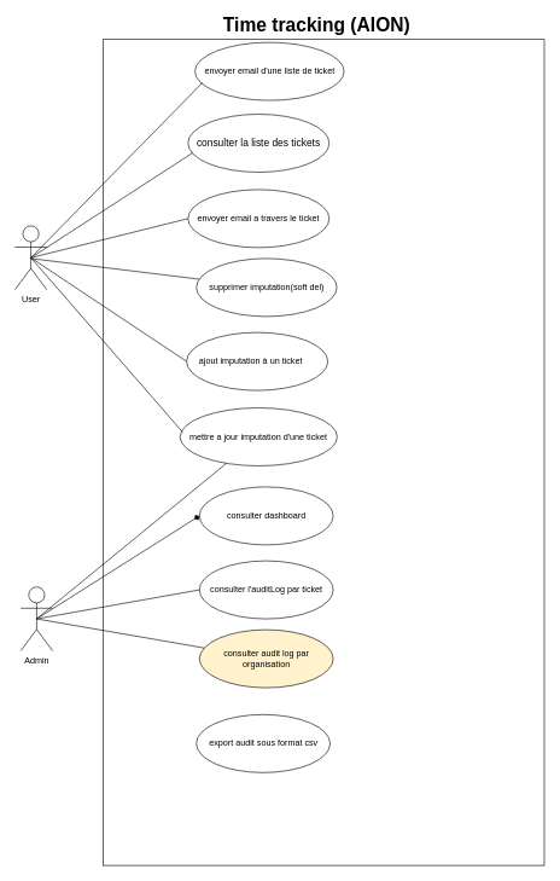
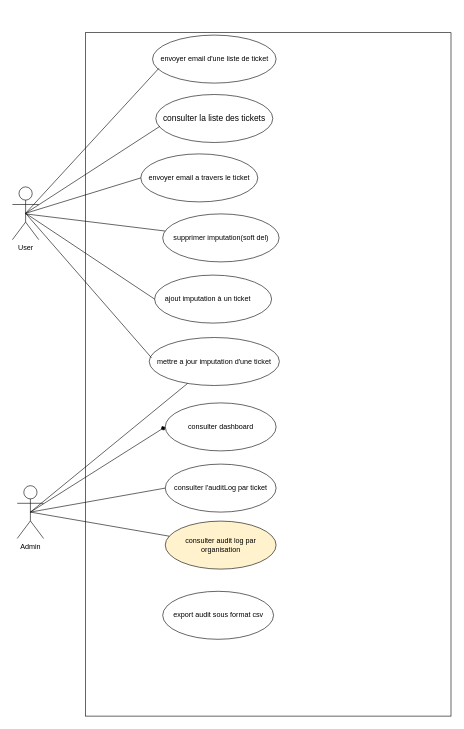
  <mxCell id="0" />
  <mxCell id="1" parent="0" />
  <mxCell id="2" value="User" style="shape=umlActor;verticalLabelPosition=bottom;verticalAlign=top;html=1;outlineConnect=0;" vertex="1" parent="1"><mxGeometry x="20" y="311" width="44" height="88" as="geometry" /></mxCell>
  <mxCell id="3" value="Admin" style="shape=umlActor;verticalLabelPosition=bottom;verticalAlign=top;html=1;outlineConnect=0;" vertex="1" parent="1"><mxGeometry x="28" y="809" width="44" height="88" as="geometry" /></mxCell>
  <mxCell id="4" value="" style="rounded=0;whiteSpace=wrap;html=1;" vertex="1" parent="1"><mxGeometry x="142" y="54" width="609" height="1139" as="geometry" /></mxCell>
  <mxCell id="5" value="&lt;font style=&quot;font-size: 14px;&quot;&gt;consulter la liste des tickets&lt;/font&gt;" style="ellipse;whiteSpace=wrap;html=1;" vertex="1" parent="1"><mxGeometry x="259" y="157" width="195" height="80" as="geometry" /></mxCell>
- <mxCell id="6" value="envoyer email a travers le ticket" style="ellipse;whiteSpace=wrap;html=1;" vertex="1" parent="1"><mxGeometry x="259" y="261" width="195" height="80" as="geometry" /></mxCell>
+ <mxCell id="6" value="envoyer email a travers le ticket" style="ellipse;whiteSpace=wrap;html=1;" vertex="1" parent="1"><mxGeometry x="234" y="256" width="195" height="80" as="geometry" /></mxCell>
  <mxCell id="7" value="ajout imputation à un ticket&lt;span style=&quot;white-space: pre;&quot;&gt;&#09;&lt;/span&gt;" style="ellipse;whiteSpace=wrap;html=1;" vertex="1" parent="1"><mxGeometry x="257" y="458" width="195" height="80" as="geometry" /></mxCell>
  <mxCell id="8" value="mettre a jour imputation d'une ticket" style="ellipse;whiteSpace=wrap;html=1;" vertex="1" parent="1"><mxGeometry x="248" y="562" width="217" height="80" as="geometry" /></mxCell>
  <mxCell id="9" value="supprimer imputation(soft del)" style="ellipse;whiteSpace=wrap;html=1;" vertex="1" parent="1"><mxGeometry x="270.5" y="356" width="194" height="80" as="geometry" /></mxCell>
- <mxCell id="10" value="envoyer email d'une liste de ticket" style="ellipse;whiteSpace=wrap;html=1;" vertex="1" parent="1"><mxGeometry x="268.5" y="58" width="206" height="80" as="geometry" /></mxCell>
+ <mxCell id="10" value="envoyer email d'une liste de ticket" style="ellipse;whiteSpace=wrap;html=1;" vertex="1" parent="1"><mxGeometry x="253.5" y="58" width="206" height="80" as="geometry" /></mxCell>
  <mxCell id="11" value="consulter dashboard" style="ellipse;whiteSpace=wrap;html=1;" vertex="1" parent="1"><mxGeometry x="274.75" y="671" width="184.75" height="80" as="geometry" /></mxCell>
  <mxCell id="12" value="consulter l'auditLog par ticket" style="ellipse;whiteSpace=wrap;html=1;" vertex="1" parent="1"><mxGeometry x="274.75" y="773" width="184.75" height="80" as="geometry" /></mxCell>
  <mxCell id="13" value="consulter audit log par organisation" style="ellipse;whiteSpace=wrap;html=1;fillColor=#fff2cc;" vertex="1" parent="1"><mxGeometry x="274.75" y="868" width="184.75" height="80" as="geometry" /></mxCell>
  <mxCell id="14" value="export audit sous format csv" style="ellipse;whiteSpace=wrap;html=1;" vertex="1" parent="1"><mxGeometry x="270.5" y="985" width="184.75" height="80" as="geometry" /></mxCell>
- <mxCell id="15" value="&lt;b&gt;&lt;font style=&quot;font-size: 26px;&quot;&gt;Time tracking (AION)&lt;/font&gt;&lt;/b&gt;" style="text;html=1;strokeColor=none;fillColor=none;align=center;verticalAlign=middle;whiteSpace=wrap;rounded=0;" vertex="1" parent="1"><mxGeometry x="270.5" y="20" width="332" height="30" as="geometry" /></mxCell>
  <mxCell id="16" value="" style="endArrow=none;html=1;rounded=0;exitX=0.5;exitY=0.5;exitDx=0;exitDy=0;exitPerimeter=0;entryX=0.051;entryY=0.693;entryDx=0;entryDy=0;entryPerimeter=0;" edge="1" parent="1" source="2" target="10"><mxGeometry width="50" height="50" relative="1" as="geometry"><mxPoint x="369" y="306" as="sourcePoint" /><mxPoint x="419" y="256" as="targetPoint" /></mxGeometry></mxCell>
  <mxCell id="17" value="" style="endArrow=none;html=1;rounded=0;exitX=0.5;exitY=0.5;exitDx=0;exitDy=0;exitPerimeter=0;entryX=0.034;entryY=0.665;entryDx=0;entryDy=0;entryPerimeter=0;" edge="1" parent="1" source="2" target="5"><mxGeometry width="50" height="50" relative="1" as="geometry"><mxPoint x="369" y="306" as="sourcePoint" /><mxPoint x="419" y="256" as="targetPoint" /></mxGeometry></mxCell>
  <mxCell id="18" value="" style="endArrow=none;html=1;rounded=0;exitX=0.5;exitY=0.5;exitDx=0;exitDy=0;exitPerimeter=0;entryX=0;entryY=0.5;entryDx=0;entryDy=0;" edge="1" parent="1" source="2" target="6"><mxGeometry width="50" height="50" relative="1" as="geometry"><mxPoint x="369" y="306" as="sourcePoint" /><mxPoint x="419" y="256" as="targetPoint" /></mxGeometry></mxCell>
  <mxCell id="19" value="" style="endArrow=none;html=1;rounded=0;" edge="1" parent="1" target="9"><mxGeometry width="50" height="50" relative="1" as="geometry"><mxPoint x="42" y="356" as="sourcePoint" /><mxPoint x="419" y="356" as="targetPoint" /></mxGeometry></mxCell>
  <mxCell id="20" value="" style="endArrow=none;html=1;rounded=0;exitX=0.5;exitY=0.5;exitDx=0;exitDy=0;exitPerimeter=0;entryX=0;entryY=0.5;entryDx=0;entryDy=0;" edge="1" parent="1" source="2" target="7"><mxGeometry width="50" height="50" relative="1" as="geometry"><mxPoint x="369" y="406" as="sourcePoint" /><mxPoint x="419" y="356" as="targetPoint" /></mxGeometry></mxCell>
  <mxCell id="21" value="" style="endArrow=none;html=1;rounded=0;exitX=0.5;exitY=0.5;exitDx=0;exitDy=0;exitPerimeter=0;entryX=0.018;entryY=0.423;entryDx=0;entryDy=0;entryPerimeter=0;" edge="1" parent="1" source="2" target="8"><mxGeometry width="50" height="50" relative="1" as="geometry"><mxPoint x="369" y="606" as="sourcePoint" /><mxPoint x="419" y="556" as="targetPoint" /></mxGeometry></mxCell>
  <mxCell id="22" value="" style="endArrow=diamond;html=1;rounded=0;exitX=0.5;exitY=0.5;exitDx=0;exitDy=0;exitPerimeter=0;entryX=0;entryY=0.5;entryDx=0;entryDy=0;" edge="1" parent="1" source="3" target="11"><mxGeometry width="50" height="50" relative="1" as="geometry"><mxPoint x="369" y="806" as="sourcePoint" /><mxPoint x="419" y="756" as="targetPoint" /></mxGeometry></mxCell>
  <mxCell id="23" value="" style="endArrow=none;html=1;rounded=0;exitX=0.5;exitY=0.5;exitDx=0;exitDy=0;exitPerimeter=0;entryX=0;entryY=0.5;entryDx=0;entryDy=0;" edge="1" parent="1" source="3" target="12"><mxGeometry width="50" height="50" relative="1" as="geometry"><mxPoint x="369" y="806" as="sourcePoint" /><mxPoint x="419" y="756" as="targetPoint" /></mxGeometry></mxCell>
  <mxCell id="24" value="" style="endArrow=none;html=1;rounded=0;exitX=0.5;exitY=0.5;exitDx=0;exitDy=0;exitPerimeter=0;" edge="1" parent="1" source="3" target="13"><mxGeometry width="50" height="50" relative="1" as="geometry"><mxPoint x="369" y="806" as="sourcePoint" /><mxPoint x="419" y="756" as="targetPoint" /></mxGeometry></mxCell>
  <mxCell id="25" value="" style="endArrow=none;html=1;rounded=0;exitX=0.5;exitY=0.5;exitDx=0;exitDy=0;exitPerimeter=0;" edge="1" parent="1" source="3" target="8"><mxGeometry width="50" height="50" relative="1" as="geometry"><mxPoint x="369" y="906" as="sourcePoint" /><mxPoint x="419" y="856" as="targetPoint" /></mxGeometry></mxCell>
